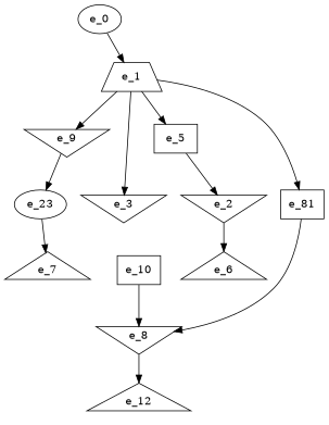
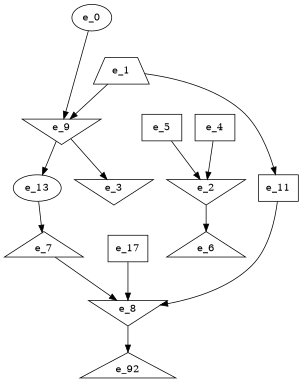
  digraph {
    node [shape=invtriangle]
    e_1 [shape=trapezium]
    e_3
    e_5 [shape=dot]
    e_9
-   e_11 [shape=dot label=e_81]
+   e_11 [shape=dot]
    e_0 [shape=""]
+   e_4 [shape=dot]
    e_2
-   e_13 [label=e_23 shape=""]
-   e_10 [shape=dot]
+   e_13 [shape=""]
+   e_10 [shape=dot label=e_17]
    e_8
    e_6 [shape=triangle]
    e_7 [shape=triangle]
-   e_12 [shape=triangle]
-   e_1 -> e_3
-   e_1 -> e_5
+   e_12 [shape=triangle label=e_92]
+   e_9 -> e_3
    e_1 -> e_9
    e_1 -> e_11
    e_5 -> e_2
    e_9 -> e_13
    e_11 -> e_8
-   e_0 -> e_1
+   e_0 -> e_9
+   e_4 -> e_2
    e_2 -> e_6
    e_13 -> e_7
    e_10 -> e_8
    e_8 -> e_12
+   e_7 -> e_8
  }
